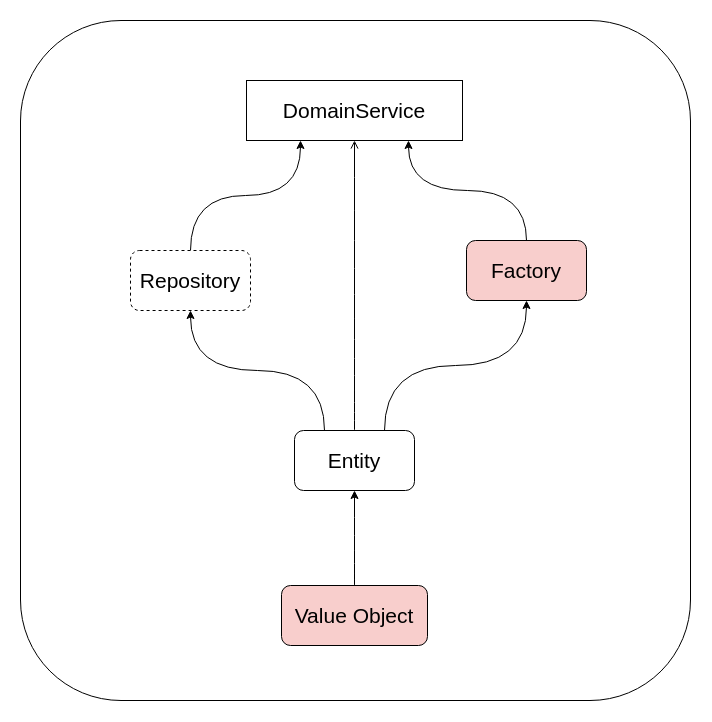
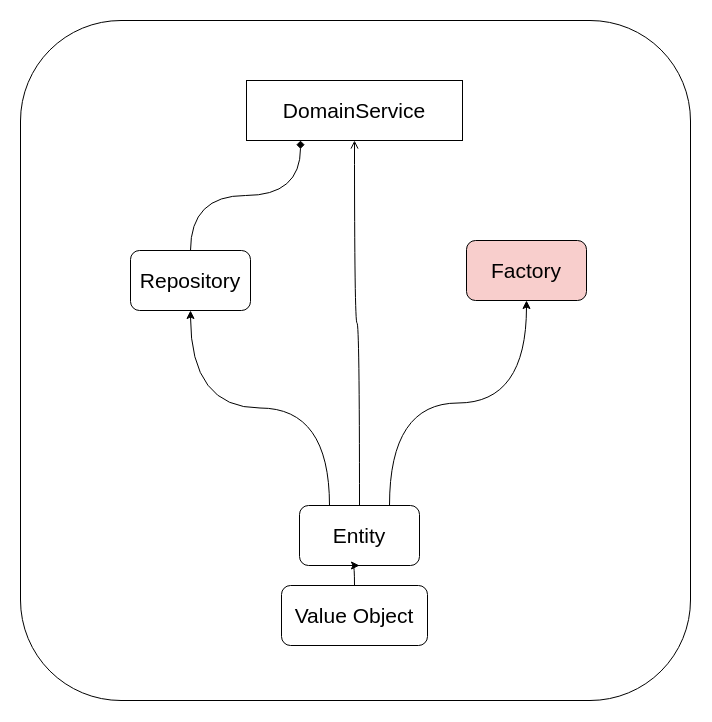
  <mxCell id="0" />
  <mxCell id="1" parent="0" />
  <mxCell id="2" value="" style="rounded=1;whiteSpace=wrap;html=1;" vertex="1" parent="1"><mxGeometry x="20" y="20" width="670" height="680" as="geometry" /></mxCell>
  <mxCell id="3" style="edgeStyle=orthogonalEdgeStyle;rounded=0;orthogonalLoop=1;jettySize=auto;html=1;exitX=0.25;exitY=0;exitDx=0;exitDy=0;entryX=0.5;entryY=1;entryDx=0;entryDy=0;curved=1;" edge="1" parent="1" source="6" target="10"><mxGeometry relative="1" as="geometry" /></mxCell>
  <mxCell id="4" style="edgeStyle=orthogonalEdgeStyle;rounded=0;orthogonalLoop=1;jettySize=auto;html=1;exitX=0.75;exitY=0;exitDx=0;exitDy=0;entryX=0.5;entryY=1;entryDx=0;entryDy=0;curved=1;" edge="1" parent="1" source="6" target="12"><mxGeometry relative="1" as="geometry" /></mxCell>
  <mxCell id="5" style="edgeStyle=orthogonalEdgeStyle;rounded=0;orthogonalLoop=1;jettySize=auto;html=1;exitX=0.5;exitY=0;exitDx=0;exitDy=0;entryX=0.5;entryY=1;entryDx=0;entryDy=0;curved=1;endArrow=open;" edge="1" parent="1" source="6" target="13"><mxGeometry relative="1" as="geometry" /></mxCell>
- <mxCell id="6" value="&lt;font style=&quot;font-size: 21px;&quot;&gt;Entity&lt;/font&gt;" style="rounded=1;whiteSpace=wrap;html=1;" vertex="1" parent="1"><mxGeometry x="294" y="430" width="120" height="60" as="geometry" /></mxCell>
+ <mxCell id="6" value="&lt;font style=&quot;font-size: 21px;&quot;&gt;Entity&lt;/font&gt;" style="rounded=1;whiteSpace=wrap;html=1;" vertex="1" parent="1"><mxGeometry x="299" y="505" width="120" height="60" as="geometry" /></mxCell>
  <mxCell id="7" style="edgeStyle=orthogonalEdgeStyle;rounded=0;orthogonalLoop=1;jettySize=auto;html=1;curved=1;" edge="1" parent="1" source="8" target="6"><mxGeometry relative="1" as="geometry" /></mxCell>
- <mxCell id="8" value="&lt;font style=&quot;font-size: 21px;&quot;&gt;Value Object&lt;/font&gt;" style="rounded=1;whiteSpace=wrap;html=1;fillColor=#f8cecc;" vertex="1" parent="1"><mxGeometry x="281" y="585" width="146" height="60" as="geometry" /></mxCell>
- <mxCell id="9" style="edgeStyle=orthogonalEdgeStyle;rounded=0;orthogonalLoop=1;jettySize=auto;html=1;exitX=0.5;exitY=0;exitDx=0;exitDy=0;entryX=0.25;entryY=1;entryDx=0;entryDy=0;curved=1;" edge="1" parent="1" source="10" target="13"><mxGeometry relative="1" as="geometry" /></mxCell>
- <mxCell id="10" value="&lt;font style=&quot;font-size: 21px;&quot;&gt;Repository&lt;/font&gt;" style="rounded=1;whiteSpace=wrap;html=1;dashed=1;" vertex="1" parent="1"><mxGeometry x="130" y="250" width="120" height="60" as="geometry" /></mxCell>
- <mxCell id="11" style="edgeStyle=orthogonalEdgeStyle;rounded=0;orthogonalLoop=1;jettySize=auto;html=1;exitX=0.5;exitY=0;exitDx=0;exitDy=0;entryX=0.75;entryY=1;entryDx=0;entryDy=0;curved=1;" edge="1" parent="1" source="12" target="13"><mxGeometry relative="1" as="geometry" /></mxCell>
+ <mxCell id="8" value="&lt;font style=&quot;font-size: 21px;&quot;&gt;Value Object&lt;/font&gt;" style="rounded=1;whiteSpace=wrap;html=1;" vertex="1" parent="1"><mxGeometry x="281" y="585" width="146" height="60" as="geometry" /></mxCell>
+ <mxCell id="9" style="edgeStyle=orthogonalEdgeStyle;rounded=0;orthogonalLoop=1;jettySize=auto;html=1;exitX=0.5;exitY=0;exitDx=0;exitDy=0;entryX=0.25;entryY=1;entryDx=0;entryDy=0;curved=1;endArrow=diamond;" edge="1" parent="1" source="10" target="13"><mxGeometry relative="1" as="geometry" /></mxCell>
+ <mxCell id="10" value="&lt;font style=&quot;font-size: 21px;&quot;&gt;Repository&lt;/font&gt;" style="rounded=1;whiteSpace=wrap;html=1;" vertex="1" parent="1"><mxGeometry x="130" y="250" width="120" height="60" as="geometry" /></mxCell>
  <mxCell id="12" value="&lt;font style=&quot;font-size: 21px;&quot;&gt;Factory&lt;/font&gt;" style="rounded=1;whiteSpace=wrap;html=1;fillColor=#f8cecc;" vertex="1" parent="1"><mxGeometry x="466" y="240" width="120" height="60" as="geometry" /></mxCell>
  <mxCell id="13" value="&lt;font style=&quot;font-size: 21px;&quot;&gt;DomainService&lt;/font&gt;" style="whiteSpace=wrap;html=1;rounded=0;" vertex="1" parent="1"><mxGeometry x="246" y="80" width="216" height="60" as="geometry" /></mxCell>
